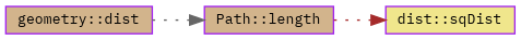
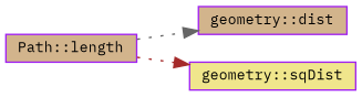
  digraph {
    fontname="IBM Plex Mono"
    rankdir=LR
    node [color=purple fillcolor=tan fontname="IBM Plex Mono" fontsize=10 shape=record style=filled]
    edge [fontname="IBM Plex Mono" fontsize=10 labelfontname=Helvetica labelfontsize=10 style=dotted]
    n1 [fontcolor=black height=0.2 label="Path::length" width=0.4]
    n2 [height=0.2 label="geometry::dist" width=0.4]
-   n3 [fillcolor=khaki height=0.2 label="dist::sqDist" width=0.4]
-   n2 -> n1 [color=gray40]
+   n3 [fillcolor=khaki height=0.2 label="geometry::sqDist" width=0.4]
+   n1 -> n2 [color=gray40]
    n1 -> n3 [color=brown]
  }
